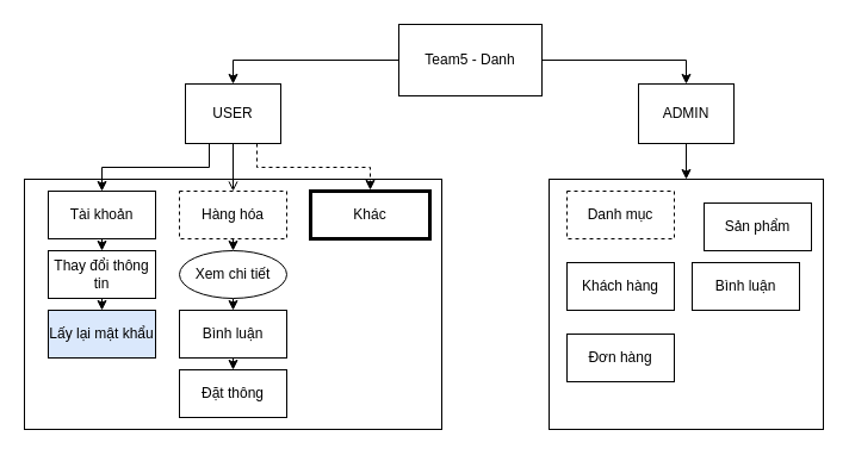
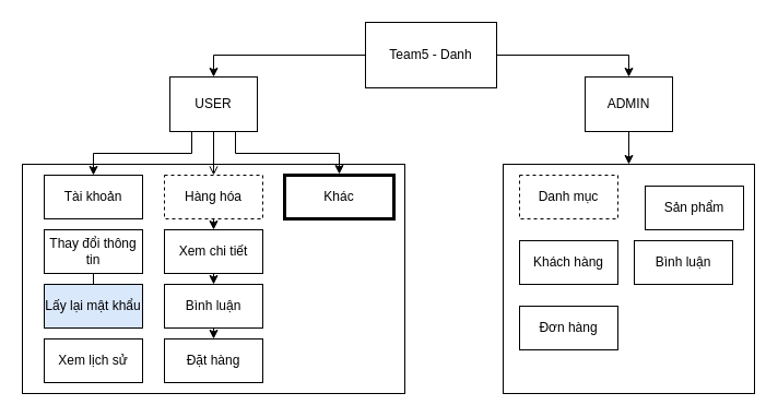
  <mxCell id="0" />
  <mxCell id="1" parent="0" />
  <mxCell id="2" value="" style="rounded=0;whiteSpace=wrap;html=1;" parent="1" vertex="1"><mxGeometry x="20" y="150" width="350" height="210" as="geometry" /></mxCell>
  <mxCell id="3" style="edgeStyle=orthogonalEdgeStyle;rounded=0;orthogonalLoop=1;jettySize=auto;html=1;exitX=0;exitY=0.5;exitDx=0;exitDy=0;entryX=0.5;entryY=0;entryDx=0;entryDy=0;" parent="1" source="5" target="9" edge="1"><mxGeometry relative="1" as="geometry" /></mxCell>
  <mxCell id="4" style="edgeStyle=orthogonalEdgeStyle;rounded=0;orthogonalLoop=1;jettySize=auto;html=1;exitX=1;exitY=0.5;exitDx=0;exitDy=0;entryX=0.5;entryY=0;entryDx=0;entryDy=0;" parent="1" source="5" target="11" edge="1"><mxGeometry relative="1" as="geometry" /></mxCell>
  <mxCell id="5" value="Team5 - Danh" style="rounded=0;whiteSpace=wrap;html=1;" parent="1" vertex="1"><mxGeometry x="334" y="20" width="120" height="60" as="geometry" /></mxCell>
  <mxCell id="6" style="edgeStyle=orthogonalEdgeStyle;rounded=0;orthogonalLoop=1;jettySize=auto;html=1;exitX=0.25;exitY=1;exitDx=0;exitDy=0;entryX=0.5;entryY=0;entryDx=0;entryDy=0;" parent="1" source="9" target="17" edge="1"><mxGeometry relative="1" as="geometry" /></mxCell>
  <mxCell id="7" style="edgeStyle=orthogonalEdgeStyle;rounded=0;orthogonalLoop=1;jettySize=auto;html=1;exitX=0.5;exitY=1;exitDx=0;exitDy=0;entryX=0.5;entryY=0;entryDx=0;entryDy=0;endArrow=open;" parent="1" source="9" target="22" edge="1"><mxGeometry relative="1" as="geometry" /></mxCell>
- <mxCell id="8" style="edgeStyle=orthogonalEdgeStyle;rounded=0;orthogonalLoop=1;jettySize=auto;html=1;exitX=0.75;exitY=1;exitDx=0;exitDy=0;dashed=1;" parent="1" source="9" target="25" edge="1"><mxGeometry relative="1" as="geometry" /></mxCell>
+ <mxCell id="8" style="edgeStyle=orthogonalEdgeStyle;rounded=0;orthogonalLoop=1;jettySize=auto;html=1;exitX=0.75;exitY=1;exitDx=0;exitDy=0;" parent="1" source="9" target="25" edge="1"><mxGeometry relative="1" as="geometry" /></mxCell>
  <mxCell id="9" value="USER" style="rounded=0;whiteSpace=wrap;html=1;" parent="1" vertex="1"><mxGeometry x="155" y="70" width="80" height="50" as="geometry" /></mxCell>
  <mxCell id="10" style="edgeStyle=orthogonalEdgeStyle;rounded=0;orthogonalLoop=1;jettySize=auto;html=1;exitX=0.5;exitY=1;exitDx=0;exitDy=0;entryX=0.5;entryY=0;entryDx=0;entryDy=0;" parent="1" source="11" target="19" edge="1"><mxGeometry relative="1" as="geometry" /></mxCell>
  <mxCell id="11" value="ADMIN" style="rounded=0;whiteSpace=wrap;html=1;" parent="1" vertex="1"><mxGeometry x="535" y="70" width="80" height="50" as="geometry" /></mxCell>
  <mxCell id="12" style="edgeStyle=orthogonalEdgeStyle;rounded=0;orthogonalLoop=1;jettySize=auto;html=1;exitX=0.5;exitY=1;exitDx=0;exitDy=0;entryX=0.5;entryY=0;entryDx=0;entryDy=0;" parent="1" source="13" target="24" edge="1"><mxGeometry relative="1" as="geometry" /></mxCell>
- <mxCell id="13" value="Xem chi tiết" style="ellipse;whiteSpace=wrap;html=1;" parent="1" vertex="1"><mxGeometry x="150" y="210" width="90" height="40" as="geometry" /></mxCell>
- <mxCell id="14" style="edgeStyle=orthogonalEdgeStyle;rounded=0;orthogonalLoop=1;jettySize=auto;html=1;exitX=0.5;exitY=1;exitDx=0;exitDy=0;entryX=0.5;entryY=0;entryDx=0;entryDy=0;" parent="1" source="15" target="18" edge="1"><mxGeometry relative="1" as="geometry" /></mxCell>
+ <mxCell id="13" value="Xem chi tiết" style="rounded=0;whiteSpace=wrap;html=1;" parent="1" vertex="1"><mxGeometry x="150" y="210" width="90" height="40" as="geometry" /></mxCell>
+ <mxCell id="14" style="edgeStyle=orthogonalEdgeStyle;rounded=0;orthogonalLoop=1;jettySize=auto;html=1;exitX=0.5;exitY=1;exitDx=0;exitDy=0;entryX=0.5;entryY=0;entryDx=0;entryDy=0;endArrow=none;" parent="1" source="15" target="18" edge="1"><mxGeometry relative="1" as="geometry" /></mxCell>
  <mxCell id="15" value="Thay đổi thông tin" style="rounded=0;whiteSpace=wrap;html=1;" parent="1" vertex="1"><mxGeometry x="40" y="210" width="90" height="40" as="geometry" /></mxCell>
- <mxCell id="16" style="edgeStyle=orthogonalEdgeStyle;rounded=0;orthogonalLoop=1;jettySize=auto;html=1;exitX=0.5;exitY=1;exitDx=0;exitDy=0;entryX=0.5;entryY=0;entryDx=0;entryDy=0;" parent="1" source="17" target="15" edge="1"><mxGeometry relative="1" as="geometry" /></mxCell>
  <mxCell id="17" value="Tài khoản" style="rounded=0;whiteSpace=wrap;html=1;" parent="1" vertex="1"><mxGeometry x="40" y="160" width="90" height="40" as="geometry" /></mxCell>
  <mxCell id="18" value="Lấy lại mật khẩu" style="rounded=0;whiteSpace=wrap;html=1;fillColor=#dae8fc;" parent="1" vertex="1"><mxGeometry x="40" y="260" width="90" height="40" as="geometry" /></mxCell>
  <mxCell id="19" value="" style="rounded=0;whiteSpace=wrap;html=1;" parent="1" vertex="1"><mxGeometry x="460" y="150" width="230" height="210" as="geometry" /></mxCell>
  <mxCell id="20" style="edgeStyle=orthogonalEdgeStyle;rounded=0;orthogonalLoop=1;jettySize=auto;html=1;exitX=0.5;exitY=1;exitDx=0;exitDy=0;" parent="1" source="13" target="13" edge="1"><mxGeometry relative="1" as="geometry" /></mxCell>
  <mxCell id="21" style="edgeStyle=orthogonalEdgeStyle;rounded=0;orthogonalLoop=1;jettySize=auto;html=1;exitX=0.5;exitY=1;exitDx=0;exitDy=0;entryX=0.5;entryY=0;entryDx=0;entryDy=0;" parent="1" source="22" target="13" edge="1"><mxGeometry relative="1" as="geometry" /></mxCell>
  <mxCell id="22" value="Hàng hóa" style="rounded=0;whiteSpace=wrap;html=1;dashed=1;" parent="1" vertex="1"><mxGeometry x="150" y="160" width="90" height="40" as="geometry" /></mxCell>
  <mxCell id="23" style="edgeStyle=orthogonalEdgeStyle;rounded=0;orthogonalLoop=1;jettySize=auto;html=1;exitX=0.5;exitY=1;exitDx=0;exitDy=0;entryX=0.5;entryY=0;entryDx=0;entryDy=0;" parent="1" source="24" target="31" edge="1"><mxGeometry relative="1" as="geometry" /></mxCell>
  <mxCell id="24" value="Bình luận" style="rounded=0;whiteSpace=wrap;html=1;" parent="1" vertex="1"><mxGeometry x="150" y="260" width="90" height="40" as="geometry" /></mxCell>
  <mxCell id="25" value="Khác" style="rounded=0;whiteSpace=wrap;html=1;strokeWidth=3;perimeterSpacing=1;" parent="1" vertex="1"><mxGeometry x="260" y="160" width="100" height="40" as="geometry" /></mxCell>
  <mxCell id="26" value="Danh mục" style="rounded=0;whiteSpace=wrap;html=1;dashed=1;" parent="1" vertex="1"><mxGeometry x="475" y="160" width="90" height="40" as="geometry" /></mxCell>
  <mxCell id="27" value="Sản phẩm" style="rounded=0;whiteSpace=wrap;html=1;" parent="1" vertex="1"><mxGeometry x="590" y="170" width="90" height="40" as="geometry" /></mxCell>
  <mxCell id="28" value="Khách hàng" style="rounded=0;whiteSpace=wrap;html=1;" parent="1" vertex="1"><mxGeometry x="475" y="220" width="90" height="40" as="geometry" /></mxCell>
  <mxCell id="29" value="Bình luận" style="rounded=0;whiteSpace=wrap;html=1;" parent="1" vertex="1"><mxGeometry x="580" y="220" width="90" height="40" as="geometry" /></mxCell>
  <mxCell id="30" value="Đơn hàng" style="rounded=0;whiteSpace=wrap;html=1;" parent="1" vertex="1"><mxGeometry x="475" y="280" width="90" height="40" as="geometry" /></mxCell>
- <mxCell id="31" value="Đặt thông" style="rounded=0;whiteSpace=wrap;html=1;" parent="1" vertex="1"><mxGeometry x="150" y="310" width="90" height="40" as="geometry" /></mxCell>
+ <mxCell id="31" value="Đặt hàng" style="rounded=0;whiteSpace=wrap;html=1;" parent="1" vertex="1"><mxGeometry x="150" y="310" width="90" height="40" as="geometry" /></mxCell>
+ <mxCell id="32" value="Xem lịch sử" style="rounded=0;whiteSpace=wrap;html=1;" parent="1" vertex="1"><mxGeometry x="40" y="310" width="90" height="40" as="geometry" /></mxCell>
